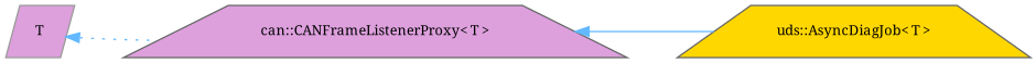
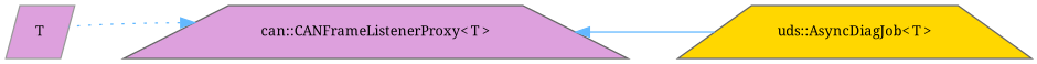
  digraph {
    fontname="Noto Serif"
    rankdir=LR
    node [color=grey40 fillcolor=plum fontname="Noto Serif" fontsize=10 shape=trapezium style=filled]
    edge [color=steelblue1 dir=back fontname="Noto Serif" fontsize=10 labelfontname=Helvetica labelfontsize=10]
    n1 [color=grey60 height=0.2 label=T shape=parallelogram width=0.4]
    n2 [height=0.2 label="can::CANFrameListenerProxy\< T \>" width=0.4]
    n3 [fillcolor=gold height=0.2 label="uds::AsyncDiagJob\< T \>" width=0.4]
-   n1 -> n2 [style=dotted]
+   n2 -> n1 [style=dotted]
    n2 -> n3 [style=solid]
  }
